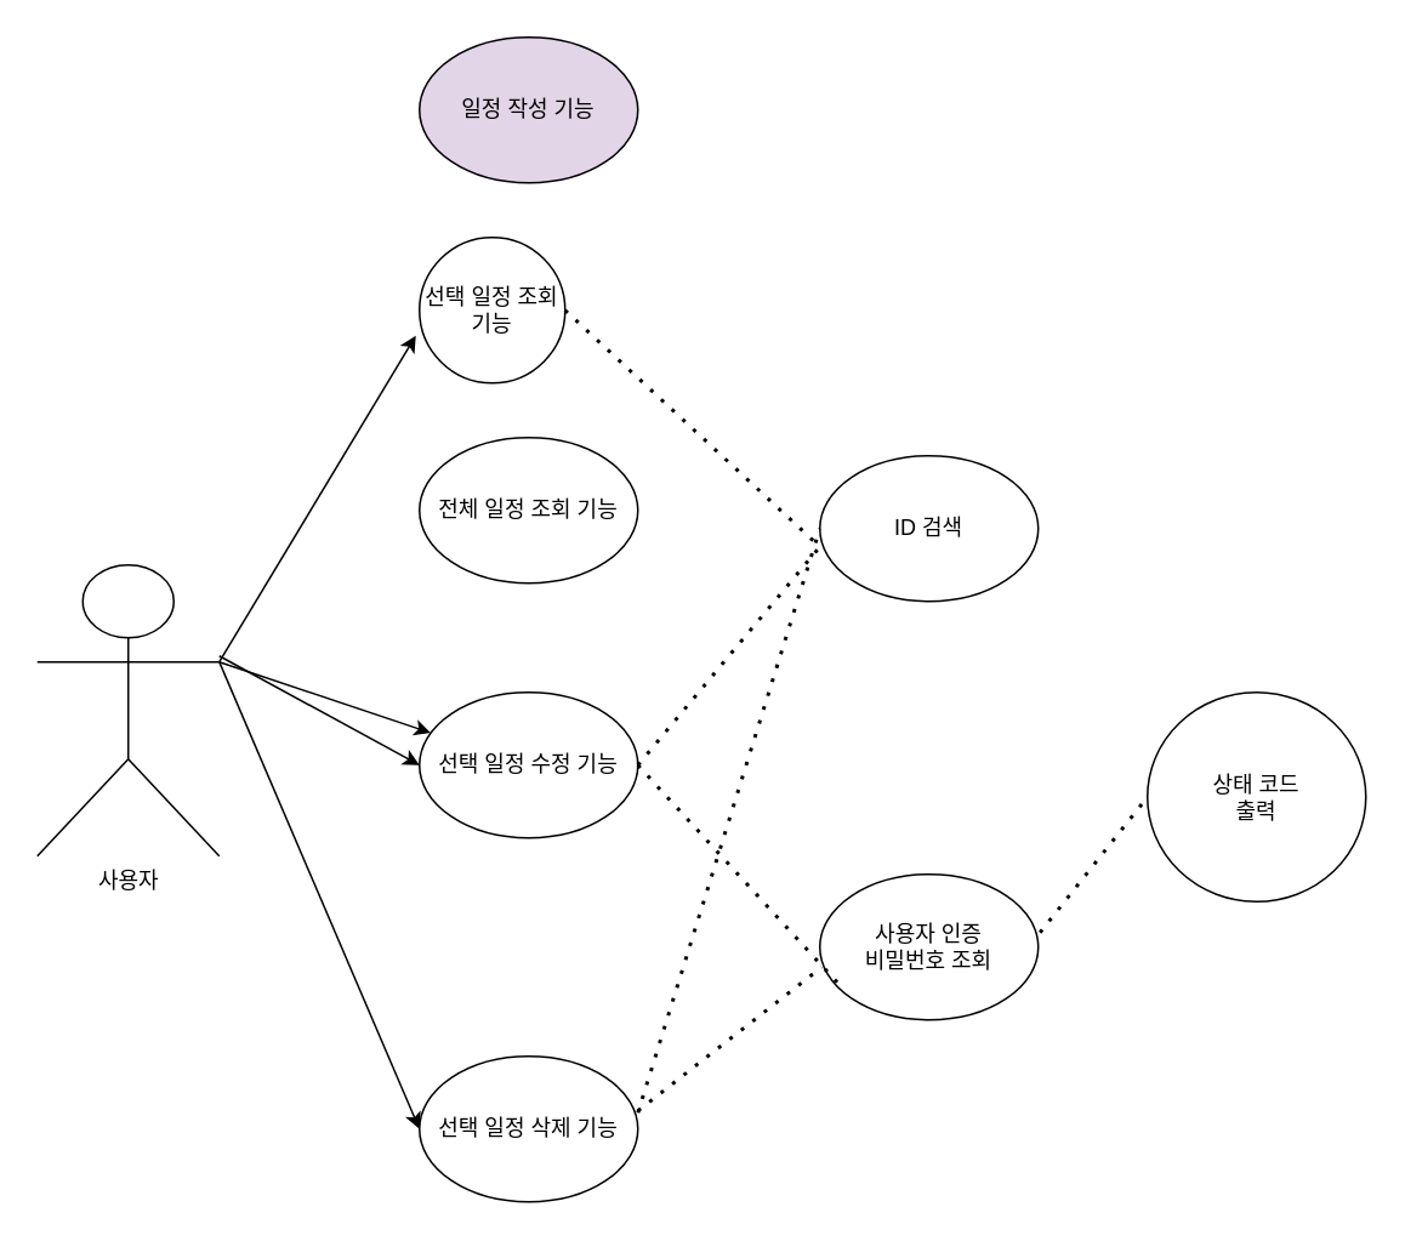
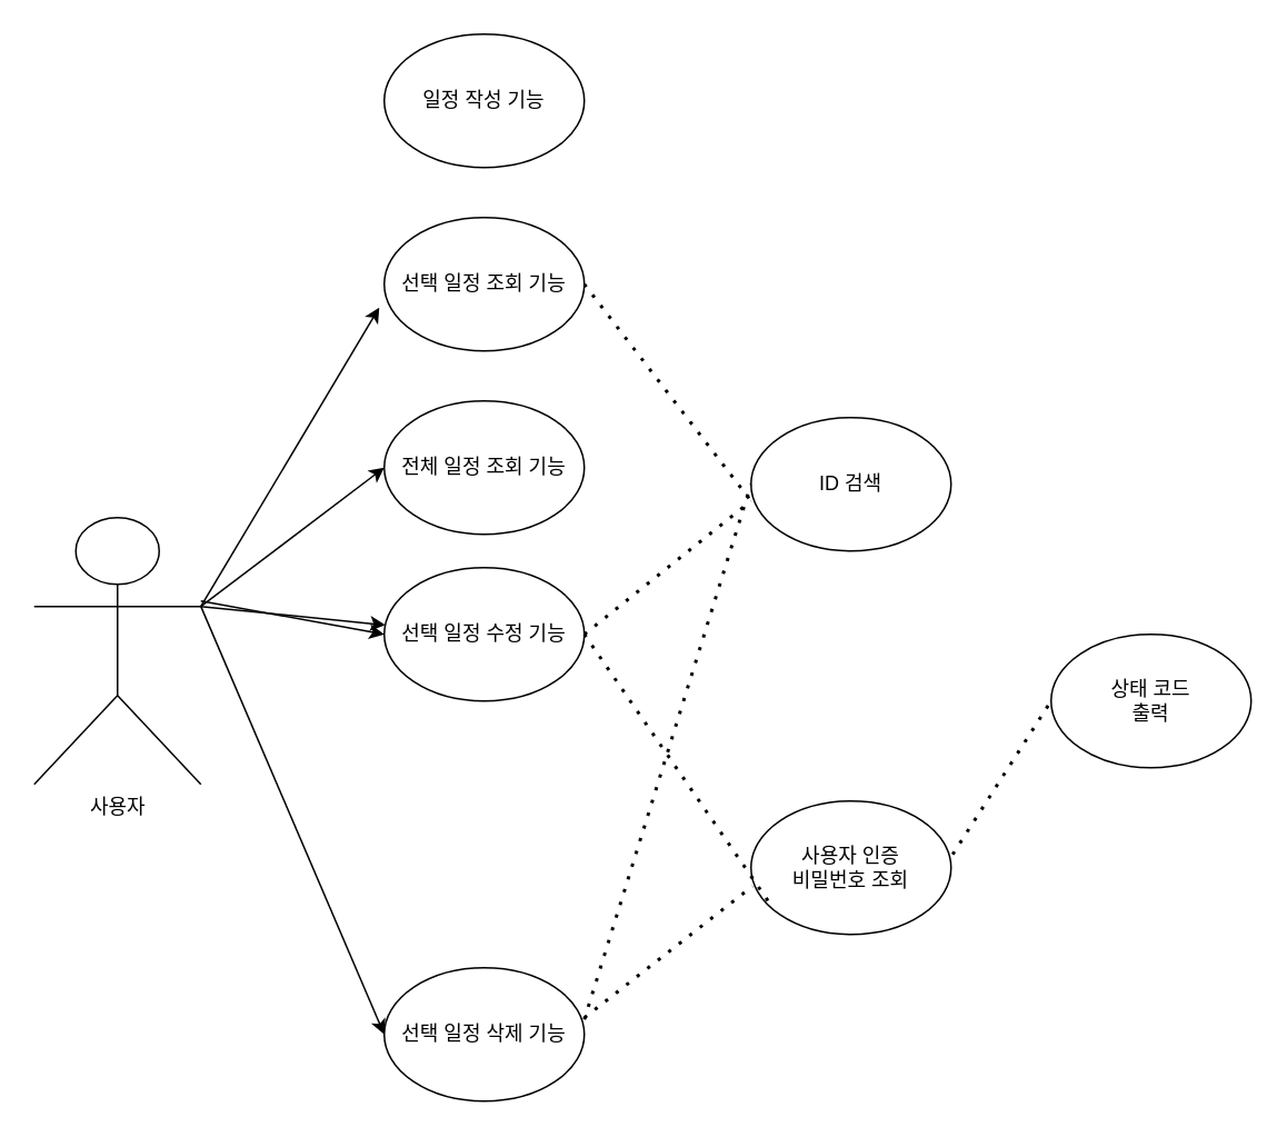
  <mxCell id="0" />
  <mxCell id="1" parent="0" />
  <mxCell id="2" value="사용자" style="shape=umlActor;verticalLabelPosition=bottom;verticalAlign=top;html=1;outlineConnect=0;" vertex="1" parent="1"><mxGeometry x="20" y="310" width="100" height="160" as="geometry" /></mxCell>
- <mxCell id="3" value="일정 작성 기능" style="ellipse;whiteSpace=wrap;html=1;fillColor=#e1d5e7;" vertex="1" parent="1"><mxGeometry x="230" y="20" width="120" height="80" as="geometry" /></mxCell>
+ <mxCell id="3" value="일정 작성 기능" style="ellipse;whiteSpace=wrap;html=1;" vertex="1" parent="1"><mxGeometry x="230" y="20" width="120" height="80" as="geometry" /></mxCell>
  <mxCell id="4" value="전체 일정 조회 기능" style="ellipse;whiteSpace=wrap;html=1;" vertex="1" parent="1"><mxGeometry x="230" y="240" width="120" height="80" as="geometry" /></mxCell>
- <mxCell id="5" value="선택 일정 조회 기능" style="ellipse;whiteSpace=wrap;html=1;" vertex="1" parent="1"><mxGeometry x="230" y="130" width="80" height="80" as="geometry" /></mxCell>
+ <mxCell id="5" value="선택 일정 조회 기능" style="ellipse;whiteSpace=wrap;html=1;" vertex="1" parent="1"><mxGeometry x="230" y="130" width="120" height="80" as="geometry" /></mxCell>
  <mxCell id="6" value="선택 일정 삭제 기능" style="ellipse;whiteSpace=wrap;html=1;" vertex="1" parent="1"><mxGeometry x="230" y="580" width="120" height="80" as="geometry" /></mxCell>
- <mxCell id="7" value="선택 일정 수정 기능" style="ellipse;whiteSpace=wrap;html=1;" vertex="1" parent="1"><mxGeometry x="230" y="380" width="120" height="80" as="geometry" /></mxCell>
+ <mxCell id="7" value="선택 일정 수정 기능" style="ellipse;whiteSpace=wrap;html=1;" vertex="1" parent="1"><mxGeometry x="230" y="340" width="120" height="80" as="geometry" /></mxCell>
  <mxCell id="8" value="ID 검색" style="ellipse;whiteSpace=wrap;html=1;" vertex="1" parent="1"><mxGeometry x="450" y="250" width="120" height="80" as="geometry" /></mxCell>
  <mxCell id="9" value="사용자 인증&lt;br&gt;비밀번호 조회" style="ellipse;whiteSpace=wrap;html=1;" vertex="1" parent="1"><mxGeometry x="450" y="480" width="120" height="80" as="geometry" /></mxCell>
  <mxCell id="10" value="" style="endArrow=classic;html=1;rounded=0;exitX=1;exitY=0.333;exitDx=0;exitDy=0;exitPerimeter=0;" edge="1" parent="1" source="2" target="7"><mxGeometry width="50" height="50" relative="1" as="geometry"><mxPoint x="110" y="370" as="sourcePoint" /><mxPoint x="160" y="320" as="targetPoint" /></mxGeometry></mxCell>
  <mxCell id="11" value="" style="endArrow=classic;html=1;rounded=0;entryX=-0.025;entryY=0.675;entryDx=0;entryDy=0;entryPerimeter=0;exitX=1;exitY=0.333;exitDx=0;exitDy=0;exitPerimeter=0;" edge="1" parent="1" source="2" target="5"><mxGeometry width="50" height="50" relative="1" as="geometry"><mxPoint x="120" y="380" as="sourcePoint" /><mxPoint x="240" y="70" as="targetPoint" /></mxGeometry></mxCell>
+ <mxCell id="12" value="" style="endArrow=classic;html=1;rounded=0;entryX=0;entryY=0.5;entryDx=0;entryDy=0;exitX=1;exitY=0.333;exitDx=0;exitDy=0;exitPerimeter=0;" edge="1" parent="1" source="2" target="4"><mxGeometry width="50" height="50" relative="1" as="geometry"><mxPoint x="130" y="360" as="sourcePoint" /><mxPoint x="237" y="194" as="targetPoint" /></mxGeometry></mxCell>
  <mxCell id="13" value="" style="endArrow=classic;html=1;rounded=0;entryX=0;entryY=0.5;entryDx=0;entryDy=0;" edge="1" parent="1" target="7"><mxGeometry width="50" height="50" relative="1" as="geometry"><mxPoint x="120" y="360" as="sourcePoint" /><mxPoint x="247" y="204" as="targetPoint" /></mxGeometry></mxCell>
  <mxCell id="14" value="" style="endArrow=classic;html=1;rounded=0;entryX=0;entryY=0.5;entryDx=0;entryDy=0;exitX=1;exitY=0.333;exitDx=0;exitDy=0;exitPerimeter=0;" edge="1" parent="1" source="2" target="6"><mxGeometry width="50" height="50" relative="1" as="geometry"><mxPoint x="150" y="393" as="sourcePoint" /><mxPoint x="257" y="214" as="targetPoint" /></mxGeometry></mxCell>
  <mxCell id="15" value="" style="endArrow=none;dashed=1;html=1;dashPattern=1 3;strokeWidth=2;rounded=0;entryX=0.008;entryY=0.638;entryDx=0;entryDy=0;entryPerimeter=0;" edge="1" parent="1" target="9"><mxGeometry width="50" height="50" relative="1" as="geometry"><mxPoint x="350" y="610" as="sourcePoint" /><mxPoint x="400" y="560" as="targetPoint" /></mxGeometry></mxCell>
  <mxCell id="16" value="" style="endArrow=none;dashed=1;html=1;dashPattern=1 3;strokeWidth=2;rounded=0;entryX=0.008;entryY=0.638;entryDx=0;entryDy=0;entryPerimeter=0;exitX=1;exitY=0.5;exitDx=0;exitDy=0;" edge="1" parent="1" source="7"><mxGeometry width="50" height="50" relative="1" as="geometry"><mxPoint x="360" y="620" as="sourcePoint" /><mxPoint x="461" y="541" as="targetPoint" /></mxGeometry></mxCell>
  <mxCell id="17" value="" style="endArrow=none;dashed=1;html=1;dashPattern=1 3;strokeWidth=2;rounded=0;entryX=0;entryY=0.5;entryDx=0;entryDy=0;exitX=1;exitY=0.388;exitDx=0;exitDy=0;exitPerimeter=0;" edge="1" parent="1" source="6" target="8"><mxGeometry width="50" height="50" relative="1" as="geometry"><mxPoint x="310" y="580" as="sourcePoint" /><mxPoint x="411" y="501" as="targetPoint" /></mxGeometry></mxCell>
  <mxCell id="18" value="" style="endArrow=none;dashed=1;html=1;dashPattern=1 3;strokeWidth=2;rounded=0;exitX=1;exitY=0.5;exitDx=0;exitDy=0;" edge="1" parent="1" source="5"><mxGeometry width="50" height="50" relative="1" as="geometry"><mxPoint x="360" y="621" as="sourcePoint" /><mxPoint x="450" y="300" as="targetPoint" /></mxGeometry></mxCell>
  <mxCell id="19" value="" style="endArrow=none;dashed=1;html=1;dashPattern=1 3;strokeWidth=2;rounded=0;exitX=1;exitY=0.5;exitDx=0;exitDy=0;" edge="1" parent="1" source="7"><mxGeometry width="50" height="50" relative="1" as="geometry"><mxPoint x="370" y="631" as="sourcePoint" /><mxPoint x="450" y="300" as="targetPoint" /></mxGeometry></mxCell>
- <mxCell id="20" value="상태 코드&lt;br&gt;출력" style="ellipse;whiteSpace=wrap;html=1;" vertex="1" parent="1"><mxGeometry x="630" y="380" width="120" height="115" as="geometry" /></mxCell>
+ <mxCell id="20" value="상태 코드&lt;br&gt;출력" style="ellipse;whiteSpace=wrap;html=1;" vertex="1" parent="1"><mxGeometry x="630" y="380" width="120" height="80" as="geometry" /></mxCell>
  <mxCell id="21" value="" style="endArrow=none;dashed=1;html=1;dashPattern=1 3;strokeWidth=2;rounded=0;exitX=1.008;exitY=0.4;exitDx=0;exitDy=0;exitPerimeter=0;entryX=0;entryY=0.5;entryDx=0;entryDy=0;" edge="1" parent="1" source="9" target="20"><mxGeometry width="50" height="50" relative="1" as="geometry"><mxPoint x="10" y="360" as="sourcePoint" /><mxPoint x="60" y="310" as="targetPoint" /></mxGeometry></mxCell>
